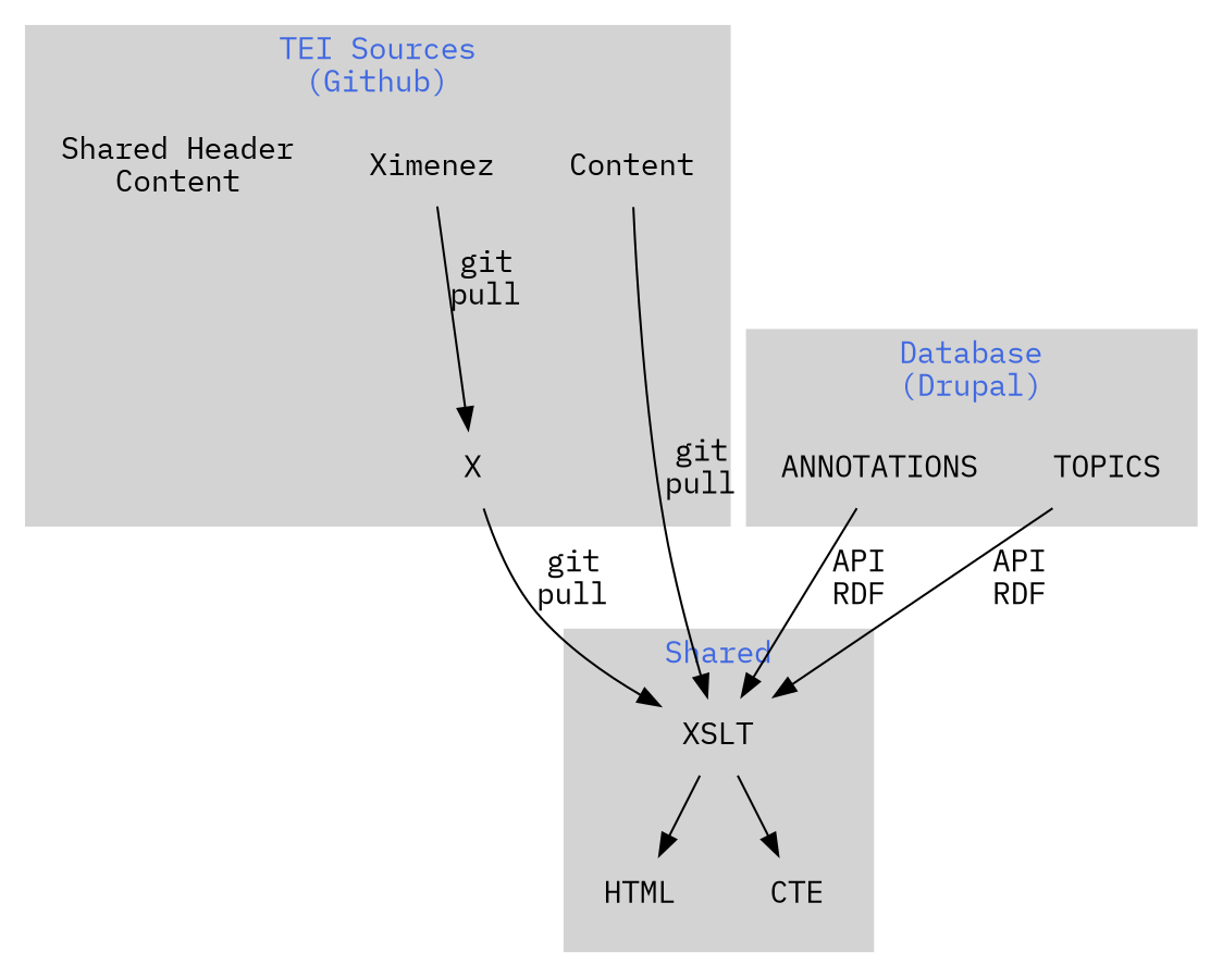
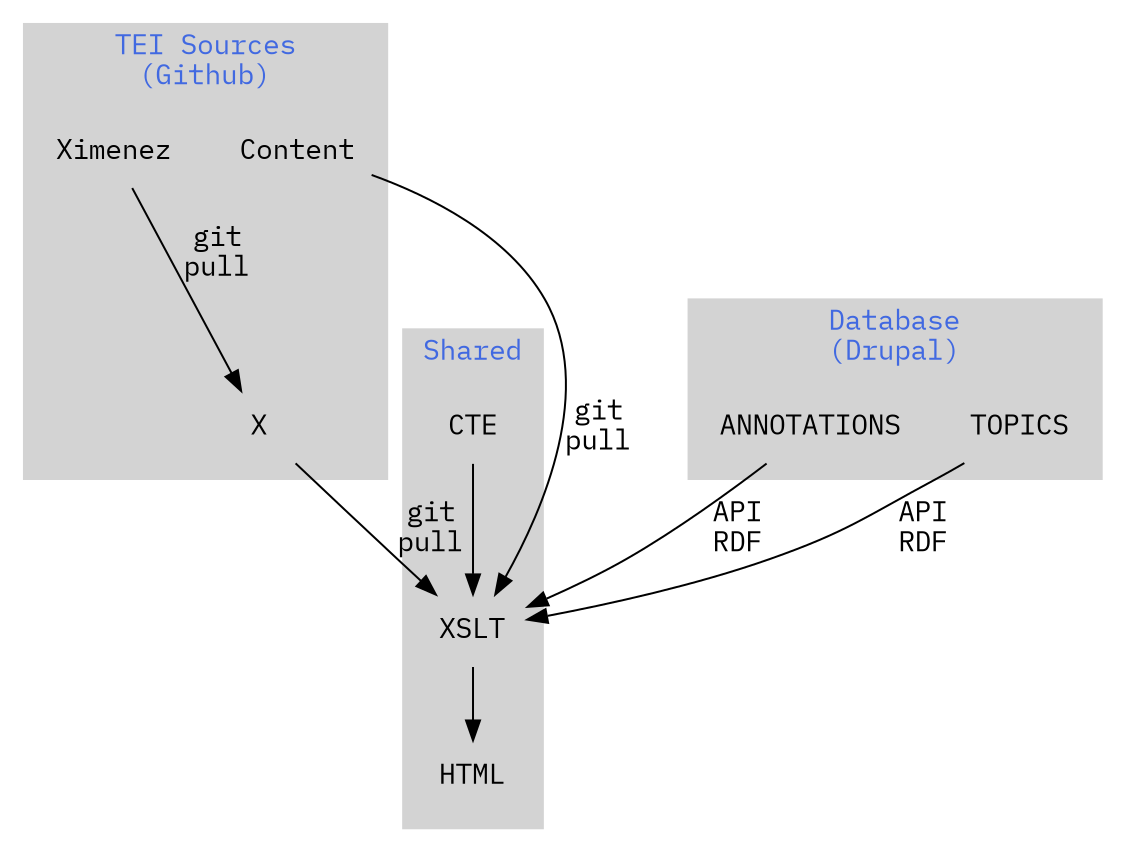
  digraph {
    fontname="IBM Plex Mono"
    node [fontname="IBM Plex Mono" shape=plaintext]
    edge [fontname="IBM Plex Mono"]
    n1 [label=Ximenez]
    n2 [label=Content]
    n3 [label=X]
-   n4 [label="Shared Header\nContent"]
    ANNOTATIONS
    TOPICS
    n7 [label=XSLT]
    HTML
    CTE
    subgraph cluster_1 {
      color=lightgray
      fontcolor=royalblue
      label="TEI Sources\n(Github)"
      style=filled
      n1
      n2
      n3
-     n4
    }
    subgraph cluster_2 {
      color=lightgray
      fontcolor=royalblue
      label="Database\n(Drupal)"
      style=filled
      ANNOTATIONS
      TOPICS
    }
    subgraph cluster_3 {
      color=lightgray
      fontcolor=royalblue
      label=Shared
      style=filled
      n7
      HTML
      CTE
    }
    n1 -> n3 [label="git\npull"]
    n2 -> n7 [label="git\npull"]
    n3 -> n7 [label="git\npull"]
    ANNOTATIONS -> n7 [label="API\nRDF"]
    TOPICS -> n7 [label="API\nRDF"]
    n7 -> HTML
-   n7 -> CTE
+   CTE -> n7
  }
